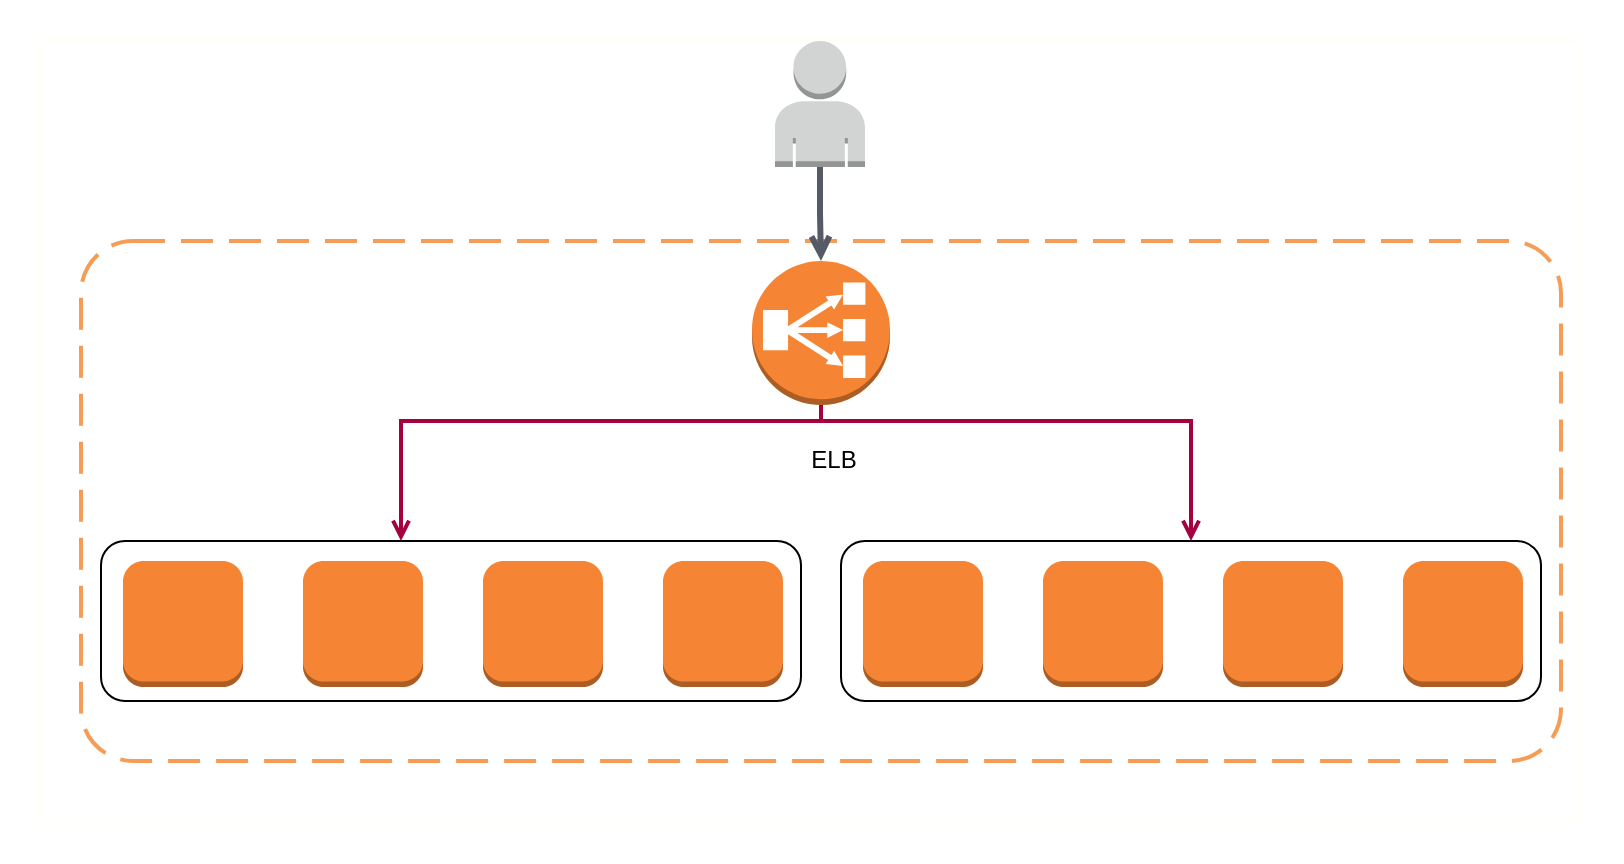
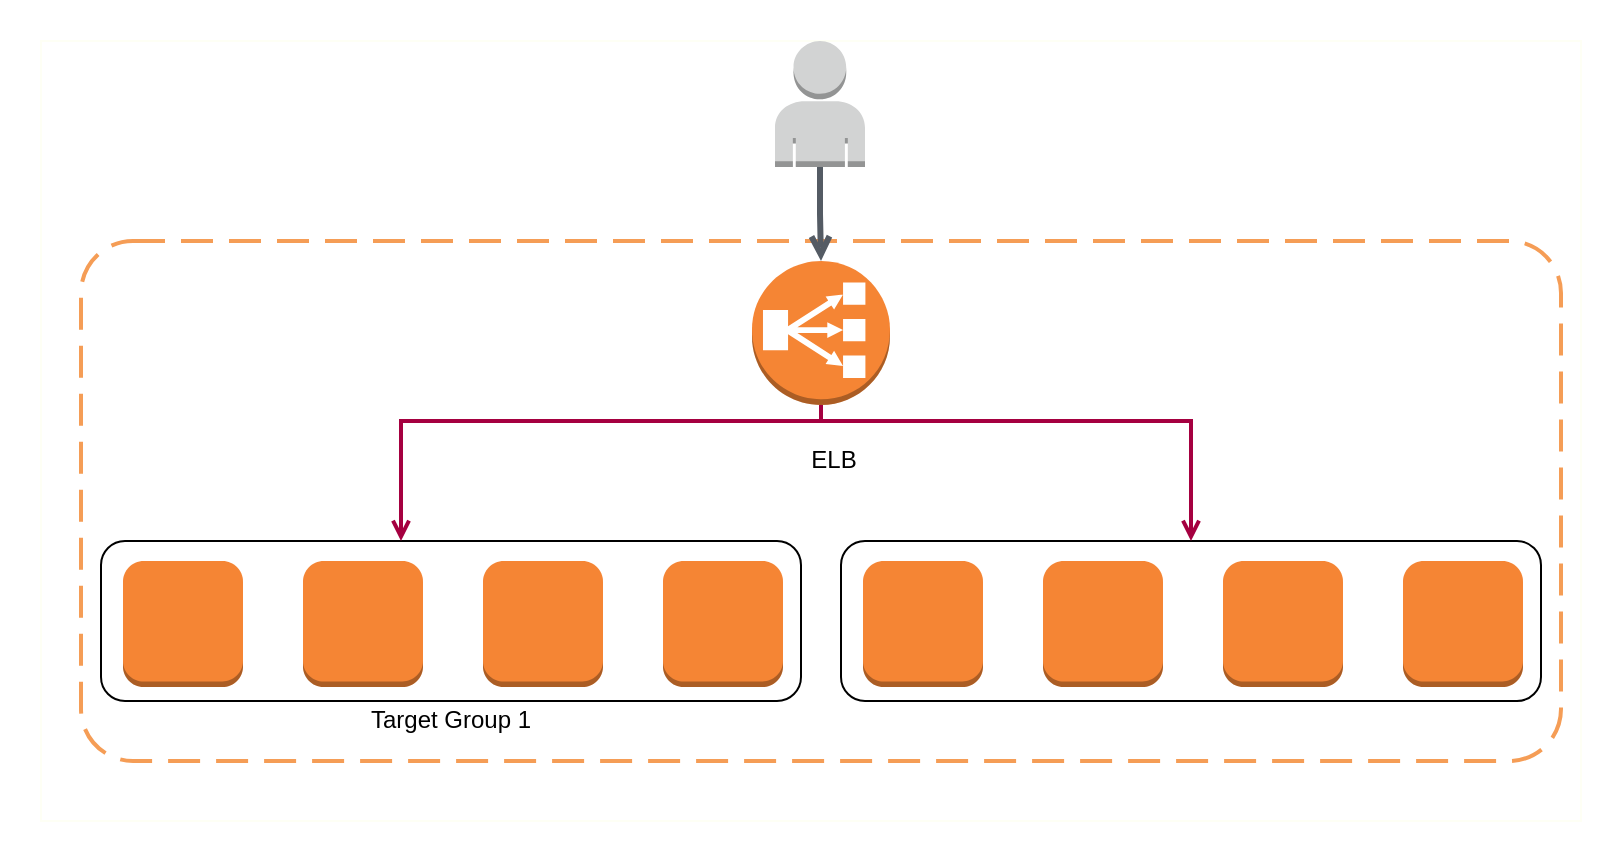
  <mxCell id="0" />
  <mxCell id="1" parent="0" />
  <mxCell id="2" value="" style="rounded=0;whiteSpace=wrap;html=1;strokeColor=#FEFFF5;" parent="1" vertex="1"><mxGeometry x="20" y="20" width="770" height="390" as="geometry" /></mxCell>
  <mxCell id="3" value="" style="rounded=1;arcSize=10;dashed=1;strokeColor=#F59D56;fillColor=none;gradientColor=none;dashPattern=8 4;strokeWidth=2;" parent="1" vertex="1"><mxGeometry x="40" y="120" width="740" height="260" as="geometry" /></mxCell>
  <mxCell id="4" value="" style="rounded=1;whiteSpace=wrap;html=1;" parent="1" vertex="1"><mxGeometry x="50" y="270" width="350" height="80" as="geometry" /></mxCell>
+ <mxCell id="5" value="Target Group 1" style="text;html=1;strokeColor=none;fillColor=none;align=center;verticalAlign=middle;whiteSpace=wrap;rounded=0;" parent="1" vertex="1"><mxGeometry x="180.5" y="350" width="89" height="20" as="geometry" /></mxCell>
  <mxCell id="6" value="" style="outlineConnect=0;dashed=0;verticalLabelPosition=bottom;verticalAlign=top;align=center;html=1;shape=mxgraph.aws3.user;fillColor=#D2D3D3;gradientColor=none;" parent="1" vertex="1"><mxGeometry x="387" y="20" width="45" height="63" as="geometry" /></mxCell>
  <mxCell id="7" value="" style="outlineConnect=0;dashed=0;verticalLabelPosition=bottom;verticalAlign=top;align=center;html=1;shape=mxgraph.aws3.instance;fillColor=#F58534;gradientColor=none;" parent="1" vertex="1"><mxGeometry x="61" y="280" width="60" height="63" as="geometry" /></mxCell>
  <mxCell id="8" value="" style="outlineConnect=0;dashed=0;verticalLabelPosition=bottom;verticalAlign=top;align=center;html=1;shape=mxgraph.aws3.instance;fillColor=#F58534;gradientColor=none;" parent="1" vertex="1"><mxGeometry x="151" y="280" width="60" height="63" as="geometry" /></mxCell>
  <mxCell id="9" value="" style="outlineConnect=0;dashed=0;verticalLabelPosition=bottom;verticalAlign=top;align=center;html=1;shape=mxgraph.aws3.classic_load_balancer;fillColor=#F58534;gradientColor=none;" parent="1" vertex="1"><mxGeometry x="375.5" y="130" width="69" height="72" as="geometry" /></mxCell>
  <mxCell id="10" value="" style="edgeStyle=orthogonalEdgeStyle;html=1;endArrow=open;elbow=vertical;startArrow=none;endFill=0;strokeColor=#545B64;rounded=0;exitX=0.5;exitY=1;exitDx=0;exitDy=0;exitPerimeter=0;entryX=0.5;entryY=0;entryDx=0;entryDy=0;entryPerimeter=0;strokeWidth=3;" parent="1" source="6" target="9" edge="1"><mxGeometry width="100" relative="1" as="geometry"><mxPoint x="160" y="400" as="sourcePoint" /><mxPoint x="260" y="400" as="targetPoint" /></mxGeometry></mxCell>
  <mxCell id="11" value="" style="edgeStyle=orthogonalEdgeStyle;html=1;endArrow=open;elbow=vertical;startArrow=none;endFill=0;strokeColor=#A50040;rounded=0;exitX=0.5;exitY=1;exitDx=0;exitDy=0;exitPerimeter=0;strokeWidth=2;fillColor=#d80073;" parent="1" source="9" target="4" edge="1"><mxGeometry width="100" relative="1" as="geometry"><mxPoint x="160" y="400" as="sourcePoint" /><mxPoint x="260" y="400" as="targetPoint" /><Array as="points"><mxPoint x="200" y="210" /></Array></mxGeometry></mxCell>
  <mxCell id="12" value="" style="outlineConnect=0;dashed=0;verticalLabelPosition=bottom;verticalAlign=top;align=center;html=1;shape=mxgraph.aws3.instance;fillColor=#F58534;gradientColor=none;" parent="1" vertex="1"><mxGeometry x="241" y="280" width="60" height="63" as="geometry" /></mxCell>
  <mxCell id="13" value="" style="outlineConnect=0;dashed=0;verticalLabelPosition=bottom;verticalAlign=top;align=center;html=1;shape=mxgraph.aws3.instance;fillColor=#F58534;gradientColor=none;" parent="1" vertex="1"><mxGeometry x="331" y="280" width="60" height="63" as="geometry" /></mxCell>
  <mxCell id="14" value="ELB" style="text;html=1;strokeColor=none;fillColor=none;align=center;verticalAlign=middle;whiteSpace=wrap;rounded=0;" parent="1" vertex="1"><mxGeometry x="393" y="220" width="48.21" height="20" as="geometry" /></mxCell>
  <mxCell id="15" value="" style="rounded=1;whiteSpace=wrap;html=1;" vertex="1" parent="1"><mxGeometry x="420" y="270" width="350" height="80" as="geometry" /></mxCell>
  <mxCell id="16" value="" style="outlineConnect=0;dashed=0;verticalLabelPosition=bottom;verticalAlign=top;align=center;html=1;shape=mxgraph.aws3.instance;fillColor=#F58534;gradientColor=none;" vertex="1" parent="1"><mxGeometry x="431" y="280" width="60" height="63" as="geometry" /></mxCell>
  <mxCell id="17" value="" style="outlineConnect=0;dashed=0;verticalLabelPosition=bottom;verticalAlign=top;align=center;html=1;shape=mxgraph.aws3.instance;fillColor=#F58534;gradientColor=none;" vertex="1" parent="1"><mxGeometry x="521" y="280" width="60" height="63" as="geometry" /></mxCell>
  <mxCell id="18" value="" style="outlineConnect=0;dashed=0;verticalLabelPosition=bottom;verticalAlign=top;align=center;html=1;shape=mxgraph.aws3.instance;fillColor=#F58534;gradientColor=none;" vertex="1" parent="1"><mxGeometry x="611" y="280" width="60" height="63" as="geometry" /></mxCell>
  <mxCell id="19" value="" style="outlineConnect=0;dashed=0;verticalLabelPosition=bottom;verticalAlign=top;align=center;html=1;shape=mxgraph.aws3.instance;fillColor=#F58534;gradientColor=none;" vertex="1" parent="1"><mxGeometry x="701" y="280" width="60" height="63" as="geometry" /></mxCell>
  <mxCell id="20" value="" style="edgeStyle=orthogonalEdgeStyle;html=1;endArrow=open;elbow=vertical;startArrow=none;endFill=0;strokeColor=#A50040;rounded=0;exitX=0.5;exitY=1;exitDx=0;exitDy=0;exitPerimeter=0;strokeWidth=2;fillColor=#d80073;entryX=0.5;entryY=0;entryDx=0;entryDy=0;" edge="1" parent="1" source="9" target="15"><mxGeometry width="100" relative="1" as="geometry"><mxPoint x="452.5" y="220" as="sourcePoint" /><mxPoint x="210" y="280" as="targetPoint" /><Array as="points"><mxPoint x="595" y="210" /></Array></mxGeometry></mxCell>
